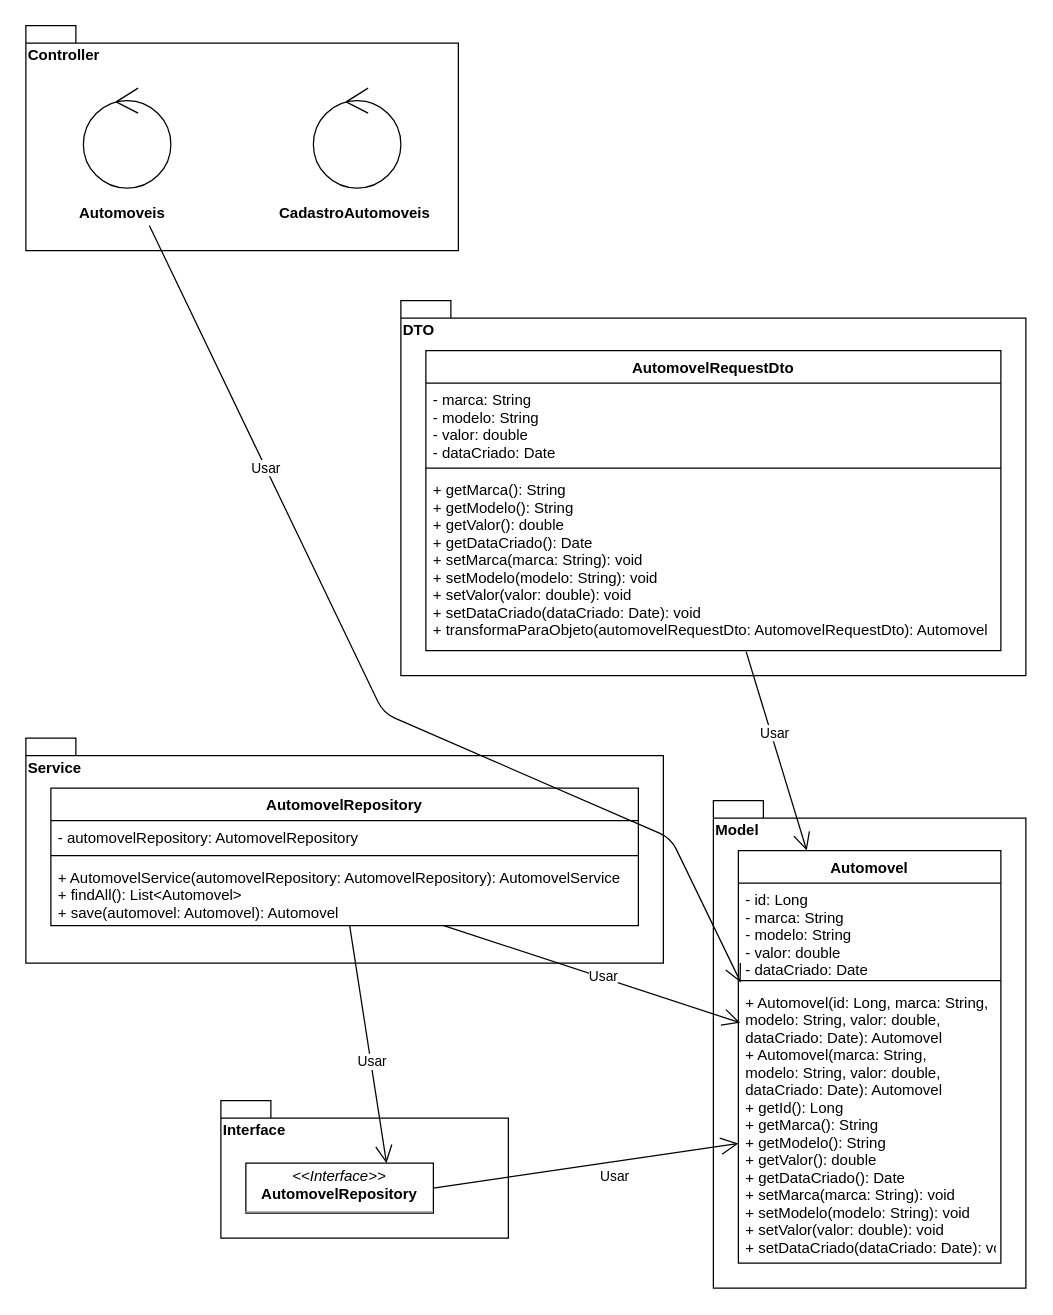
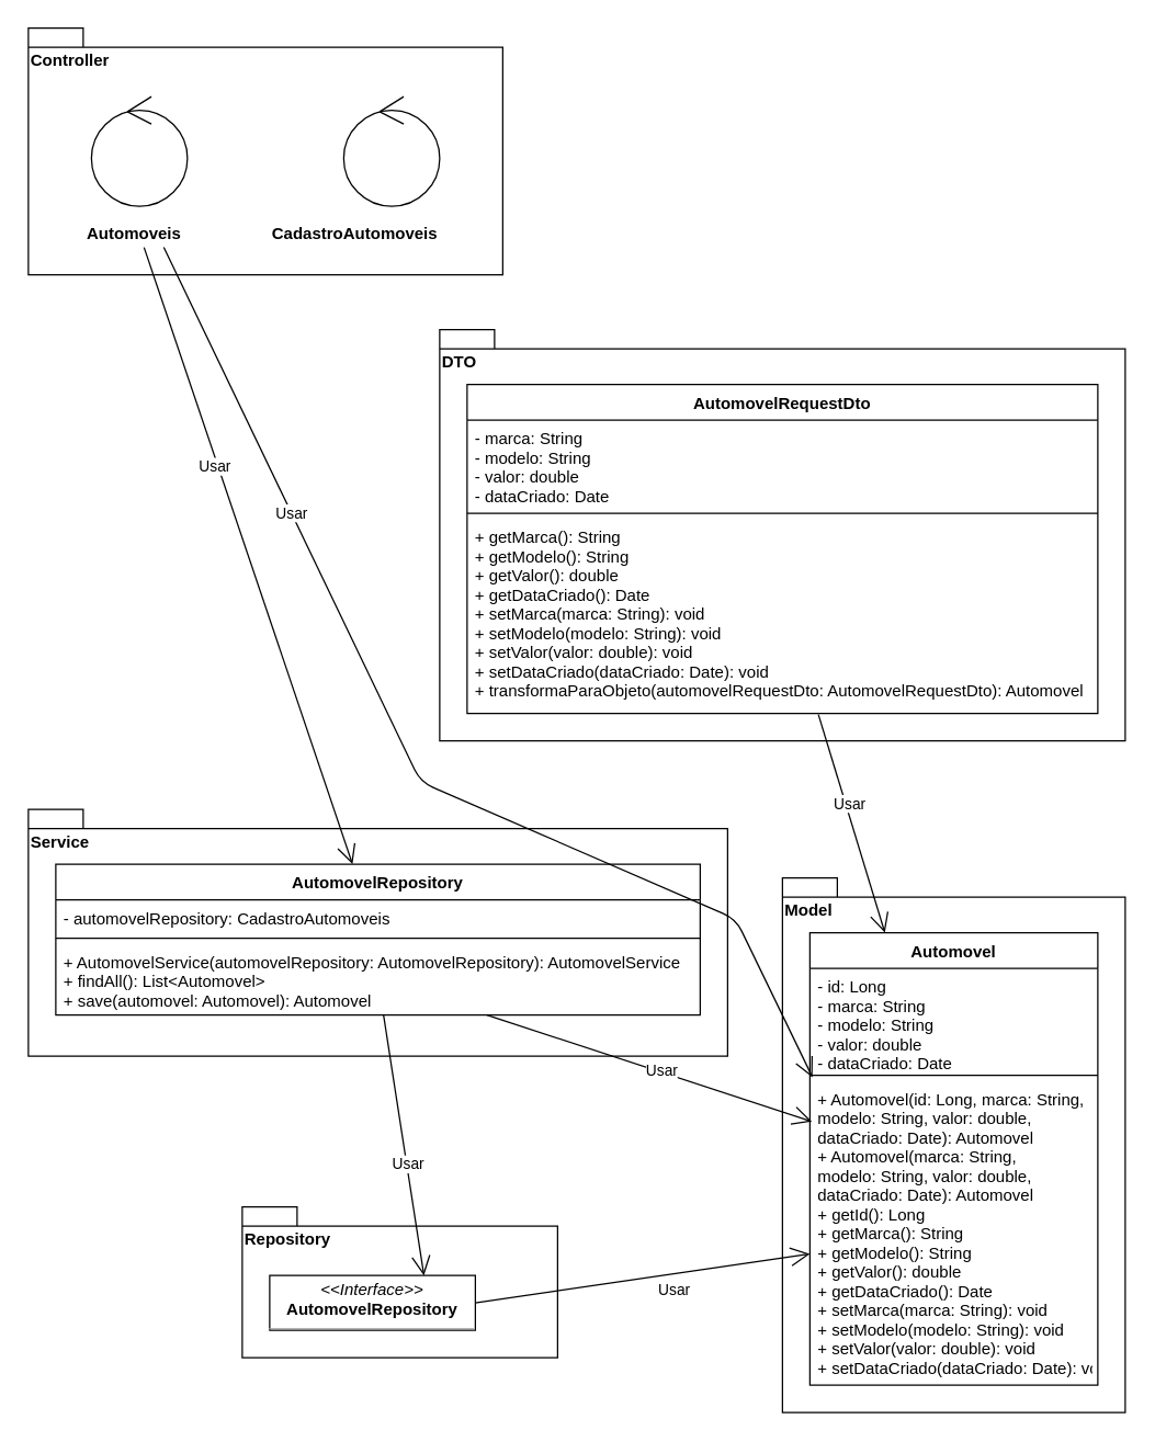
  <mxCell id="0" />
  <mxCell id="1" parent="0" />
  <mxCell id="2" value="Model" style="shape=folder;fontStyle=1;spacingTop=10;tabWidth=40;tabHeight=14;tabPosition=left;html=1;align=left;verticalAlign=top;" parent="1" vertex="1"><mxGeometry x="570" y="640" width="250" height="390" as="geometry" /></mxCell>
  <mxCell id="3" value="DTO&lt;br&gt;" style="shape=folder;fontStyle=1;spacingTop=10;tabWidth=40;tabHeight=14;tabPosition=left;html=1;align=left;verticalAlign=top;" parent="1" vertex="1"><mxGeometry x="320" y="240" width="500" height="300" as="geometry" /></mxCell>
- <mxCell id="4" value="Interface" style="shape=folder;fontStyle=1;spacingTop=10;tabWidth=40;tabHeight=14;tabPosition=left;html=1;align=left;verticalAlign=top;" parent="1" vertex="1"><mxGeometry x="176" y="880" width="230" height="110" as="geometry" /></mxCell>
+ <mxCell id="4" value="Repository" style="shape=folder;fontStyle=1;spacingTop=10;tabWidth=40;tabHeight=14;tabPosition=left;html=1;align=left;verticalAlign=top;" parent="1" vertex="1"><mxGeometry x="176" y="880" width="230" height="110" as="geometry" /></mxCell>
  <mxCell id="5" value="&lt;p style=&quot;margin: 0px ; margin-top: 4px ; text-align: center&quot;&gt;&lt;i&gt;&amp;lt;&amp;lt;Interface&amp;gt;&amp;gt;&lt;/i&gt;&lt;br&gt;&lt;b&gt;AutomovelRepository&lt;/b&gt;&lt;/p&gt;&lt;hr size=&quot;1&quot;&gt;&lt;p style=&quot;margin: 0px ; margin-left: 4px&quot;&gt;&lt;br&gt;&lt;/p&gt;" style="verticalAlign=top;align=left;overflow=fill;fontSize=12;fontFamily=Helvetica;html=1;" parent="1" vertex="1"><mxGeometry x="196" y="930" width="150" height="40" as="geometry" /></mxCell>
  <mxCell id="6" value="Service" style="shape=folder;fontStyle=1;spacingTop=10;tabWidth=40;tabHeight=14;tabPosition=left;html=1;align=left;verticalAlign=top;" parent="1" vertex="1"><mxGeometry x="20" y="590" width="510" height="180" as="geometry" /></mxCell>
  <mxCell id="7" value="Controller" style="shape=folder;fontStyle=1;spacingTop=10;tabWidth=40;tabHeight=14;tabPosition=left;html=1;align=left;verticalAlign=top;" parent="1" vertex="1"><mxGeometry x="20" y="20" width="346" height="180" as="geometry" /></mxCell>
  <mxCell id="8" value="Automoveis" style="text;html=1;align=left;verticalAlign=middle;resizable=0;points=[];autosize=1;fontStyle=1" parent="1" vertex="1"><mxGeometry x="61" y="160" width="80" height="20" as="geometry" /></mxCell>
  <mxCell id="9" value="" style="ellipse;shape=umlControl;whiteSpace=wrap;html=1;align=left;" parent="1" vertex="1"><mxGeometry x="66" y="70" width="70" height="80" as="geometry" /></mxCell>
  <mxCell id="10" value="" style="endArrow=open;endFill=1;endSize=12;html=1;entryX=0.75;entryY=0;entryDx=0;entryDy=0;" parent="1" source="25" target="5" edge="1"><mxGeometry width="160" relative="1" as="geometry"><mxPoint x="600" y="290" as="sourcePoint" /><mxPoint x="760" y="290" as="targetPoint" /></mxGeometry></mxCell>
  <mxCell id="11" value="Usar" style="edgeLabel;html=1;align=center;verticalAlign=middle;resizable=0;points=[];" parent="10" vertex="1" connectable="0"><mxGeometry x="0.14" y="1" relative="1" as="geometry"><mxPoint as="offset" /></mxGeometry></mxCell>
  <mxCell id="12" value="" style="endArrow=open;endFill=1;endSize=12;html=1;exitX=1;exitY=0.5;exitDx=0;exitDy=0;" parent="1" source="5" target="21" edge="1"><mxGeometry width="160" relative="1" as="geometry"><mxPoint x="180" y="360" as="sourcePoint" /><mxPoint x="340" y="360" as="targetPoint" /></mxGeometry></mxCell>
  <mxCell id="13" value="Usar" style="edgeLabel;html=1;align=center;verticalAlign=middle;resizable=0;points=[];" parent="12" vertex="1" connectable="0"><mxGeometry x="0.186" y="-1" relative="1" as="geometry"><mxPoint y="11.04" as="offset" /></mxGeometry></mxCell>
  <mxCell id="14" value="" style="endArrow=open;endFill=1;endSize=12;html=1;entryX=0.007;entryY=0.134;entryDx=0;entryDy=0;entryPerimeter=0;" parent="1" source="25" target="21" edge="1"><mxGeometry width="160" relative="1" as="geometry"><mxPoint x="350" y="820" as="sourcePoint" /><mxPoint x="510" y="820" as="targetPoint" /></mxGeometry></mxCell>
  <mxCell id="15" value="Usar" style="edgeLabel;html=1;align=center;verticalAlign=middle;resizable=0;points=[];" parent="14" vertex="1" connectable="0"><mxGeometry x="0.072" y="1" relative="1" as="geometry"><mxPoint as="offset" /></mxGeometry></mxCell>
+ <mxCell id="16" value="" style="endArrow=open;endFill=1;endSize=12;html=1;" parent="1" source="8" target="22" edge="1"><mxGeometry width="160" relative="1" as="geometry"><mxPoint x="728.87" y="270" as="sourcePoint" /><mxPoint x="620" y="360" as="targetPoint" /></mxGeometry></mxCell>
+ <mxCell id="17" value="Usar" style="edgeLabel;html=1;align=center;verticalAlign=middle;resizable=0;points=[];" parent="16" vertex="1" connectable="0"><mxGeometry x="-0.061" y="1" relative="1" as="geometry"><mxPoint x="-20.71" y="-50.95" as="offset" /></mxGeometry></mxCell>
  <mxCell id="18" value="Automovel&#10;" style="swimlane;fontStyle=1;align=center;verticalAlign=top;childLayout=stackLayout;horizontal=1;startSize=26;horizontalStack=0;resizeParent=1;resizeParentMax=0;resizeLast=0;collapsible=1;marginBottom=0;" parent="1" vertex="1"><mxGeometry x="590" y="680" width="210" height="330" as="geometry" /></mxCell>
  <mxCell id="19" value="- id: Long&#10;- marca: String&#10;- modelo: String&#10;- valor: double&#10;- dataCriado: Date&#10;" style="text;strokeColor=none;fillColor=none;align=left;verticalAlign=top;spacingLeft=4;spacingRight=4;overflow=hidden;rotatable=0;points=[[0,0.5],[1,0.5]];portConstraint=eastwest;" parent="18" vertex="1"><mxGeometry y="26" width="210" height="74" as="geometry" /></mxCell>
  <mxCell id="20" value="" style="line;strokeWidth=1;fillColor=none;align=left;verticalAlign=middle;spacingTop=-1;spacingLeft=3;spacingRight=3;rotatable=0;labelPosition=right;points=[];portConstraint=eastwest;" parent="18" vertex="1"><mxGeometry y="100" width="210" height="8" as="geometry" /></mxCell>
  <mxCell id="21" value="+ Automovel(id: Long, marca: String, &#10;modelo: String, valor: double, &#10;dataCriado: Date): Automovel&#10;+ Automovel(marca: String, &#10;modelo: String, valor: double, &#10;dataCriado: Date): Automovel&#10;+ getId(): Long&#10;+ getMarca(): String&#10;+ getModelo(): String&#10;+ getValor(): double&#10;+ getDataCriado(): Date&#10;+ setMarca(marca: String): void&#10;+ setModelo(modelo: String): void&#10;+ setValor(valor: double): void&#10;+ setDataCriado(dataCriado: Date): void&#10;" style="text;strokeColor=none;fillColor=none;align=left;verticalAlign=top;spacingLeft=4;spacingRight=4;overflow=hidden;rotatable=0;points=[[0,0.5],[1,0.5]];portConstraint=eastwest;" parent="18" vertex="1"><mxGeometry y="108" width="210" height="222" as="geometry" /></mxCell>
  <mxCell id="22" value="AutomovelRepository" style="swimlane;fontStyle=1;align=center;verticalAlign=top;childLayout=stackLayout;horizontal=1;startSize=26;horizontalStack=0;resizeParent=1;resizeParentMax=0;resizeLast=0;collapsible=1;marginBottom=0;" parent="1" vertex="1"><mxGeometry x="40" y="630" width="470" height="110" as="geometry" /></mxCell>
- <mxCell id="23" value="- automovelRepository: AutomovelRepository" style="text;strokeColor=none;fillColor=none;align=left;verticalAlign=top;spacingLeft=4;spacingRight=4;overflow=hidden;rotatable=0;points=[[0,0.5],[1,0.5]];portConstraint=eastwest;" parent="22" vertex="1"><mxGeometry y="26" width="470" height="24" as="geometry" /></mxCell>
+ <mxCell id="23" value="- automovelRepository: CadastroAutomoveis" style="text;strokeColor=none;fillColor=none;align=left;verticalAlign=top;spacingLeft=4;spacingRight=4;overflow=hidden;rotatable=0;points=[[0,0.5],[1,0.5]];portConstraint=eastwest;" parent="22" vertex="1"><mxGeometry y="26" width="470" height="24" as="geometry" /></mxCell>
  <mxCell id="24" value="" style="line;strokeWidth=1;fillColor=none;align=left;verticalAlign=middle;spacingTop=-1;spacingLeft=3;spacingRight=3;rotatable=0;labelPosition=right;points=[];portConstraint=eastwest;" parent="22" vertex="1"><mxGeometry y="50" width="470" height="8" as="geometry" /></mxCell>
  <mxCell id="25" value="+ AutomovelService(automovelRepository: AutomovelRepository): AutomovelService&#10;+ findAll(): List&lt;Automovel&gt;&#10;+ save(automovel: Automovel): Automovel &#10;" style="text;strokeColor=none;fillColor=none;align=left;verticalAlign=top;spacingLeft=4;spacingRight=4;overflow=hidden;rotatable=0;points=[[0,0.5],[1,0.5]];portConstraint=eastwest;" parent="22" vertex="1"><mxGeometry y="58" width="470" height="52" as="geometry" /></mxCell>
  <mxCell id="26" value="AutomovelRequestDto" style="swimlane;fontStyle=1;align=center;verticalAlign=top;childLayout=stackLayout;horizontal=1;startSize=26;horizontalStack=0;resizeParent=1;resizeParentMax=0;resizeLast=0;collapsible=1;marginBottom=0;" parent="1" vertex="1"><mxGeometry x="340" y="280" width="460" height="240" as="geometry" /></mxCell>
  <mxCell id="27" value="- marca: String&#10;- modelo: String&#10;- valor: double&#10;- dataCriado: Date&#10;" style="text;strokeColor=none;fillColor=none;align=left;verticalAlign=top;spacingLeft=4;spacingRight=4;overflow=hidden;rotatable=0;points=[[0,0.5],[1,0.5]];portConstraint=eastwest;" parent="26" vertex="1"><mxGeometry y="26" width="460" height="64" as="geometry" /></mxCell>
  <mxCell id="28" value="" style="line;strokeWidth=1;fillColor=none;align=left;verticalAlign=middle;spacingTop=-1;spacingLeft=3;spacingRight=3;rotatable=0;labelPosition=right;points=[];portConstraint=eastwest;" parent="26" vertex="1"><mxGeometry y="90" width="460" height="8" as="geometry" /></mxCell>
  <mxCell id="29" value="+ getMarca(): String&#10;+ getModelo(): String&#10;+ getValor(): double&#10;+ getDataCriado(): Date&#10;+ setMarca(marca: String): void&#10;+ setModelo(modelo: String): void&#10;+ setValor(valor: double): void&#10;+ setDataCriado(dataCriado: Date): void&#10;+ transformaParaObjeto(automovelRequestDto: AutomovelRequestDto): Automovel" style="text;strokeColor=none;fillColor=none;align=left;verticalAlign=top;spacingLeft=4;spacingRight=4;overflow=hidden;rotatable=0;points=[[0,0.5],[1,0.5]];portConstraint=eastwest;" parent="26" vertex="1"><mxGeometry y="98" width="460" height="142" as="geometry" /></mxCell>
- <mxCell id="30" value="CadastroAutomoveis" style="text;html=1;align=left;verticalAlign=middle;resizable=0;points=[];autosize=1;fontStyle=1" vertex="1" parent="1"><mxGeometry x="221" y="160" width="140" height="20" as="geometry" /></mxCell>
+ <mxCell id="30" value="CadastroAutomoveis" style="text;html=1;align=left;verticalAlign=middle;resizable=0;points=[];autosize=1;fontStyle=1" vertex="1" parent="1"><mxGeometry x="196" y="160" width="140" height="20" as="geometry" /></mxCell>
  <mxCell id="31" value="" style="ellipse;shape=umlControl;whiteSpace=wrap;html=1;align=left;" vertex="1" parent="1"><mxGeometry x="250" y="70" width="70" height="80" as="geometry" /></mxCell>
  <mxCell id="32" value="" style="endArrow=open;endFill=1;endSize=12;html=1;exitX=0.722;exitY=0.993;exitDx=0;exitDy=0;exitPerimeter=0;entryX=0.009;entryY=1.073;entryDx=0;entryDy=0;entryPerimeter=0;" edge="1" parent="1" source="8" target="19"><mxGeometry width="160" relative="1" as="geometry"><mxPoint x="206" y="270" as="sourcePoint" /><mxPoint x="366" y="270" as="targetPoint" /><Array as="points"><mxPoint x="306" y="570" /><mxPoint x="536" y="670" /></Array></mxGeometry></mxCell>
  <mxCell id="33" value="Usar" style="edgeLabel;html=1;align=center;verticalAlign=middle;resizable=0;points=[];" vertex="1" connectable="0" parent="32"><mxGeometry x="-0.47" relative="1" as="geometry"><mxPoint as="offset" /></mxGeometry></mxCell>
  <mxCell id="34" value="" style="endArrow=open;endFill=1;endSize=12;html=1;exitX=0.557;exitY=1.006;exitDx=0;exitDy=0;exitPerimeter=0;" edge="1" parent="1" source="29" target="18"><mxGeometry width="160" relative="1" as="geometry"><mxPoint x="566" y="610" as="sourcePoint" /><mxPoint x="726" y="610" as="targetPoint" /></mxGeometry></mxCell>
  <mxCell id="35" value="Usar" style="edgeLabel;html=1;align=center;verticalAlign=middle;resizable=0;points=[];" vertex="1" connectable="0" parent="34"><mxGeometry x="-0.184" y="3" relative="1" as="geometry"><mxPoint as="offset" /></mxGeometry></mxCell>
